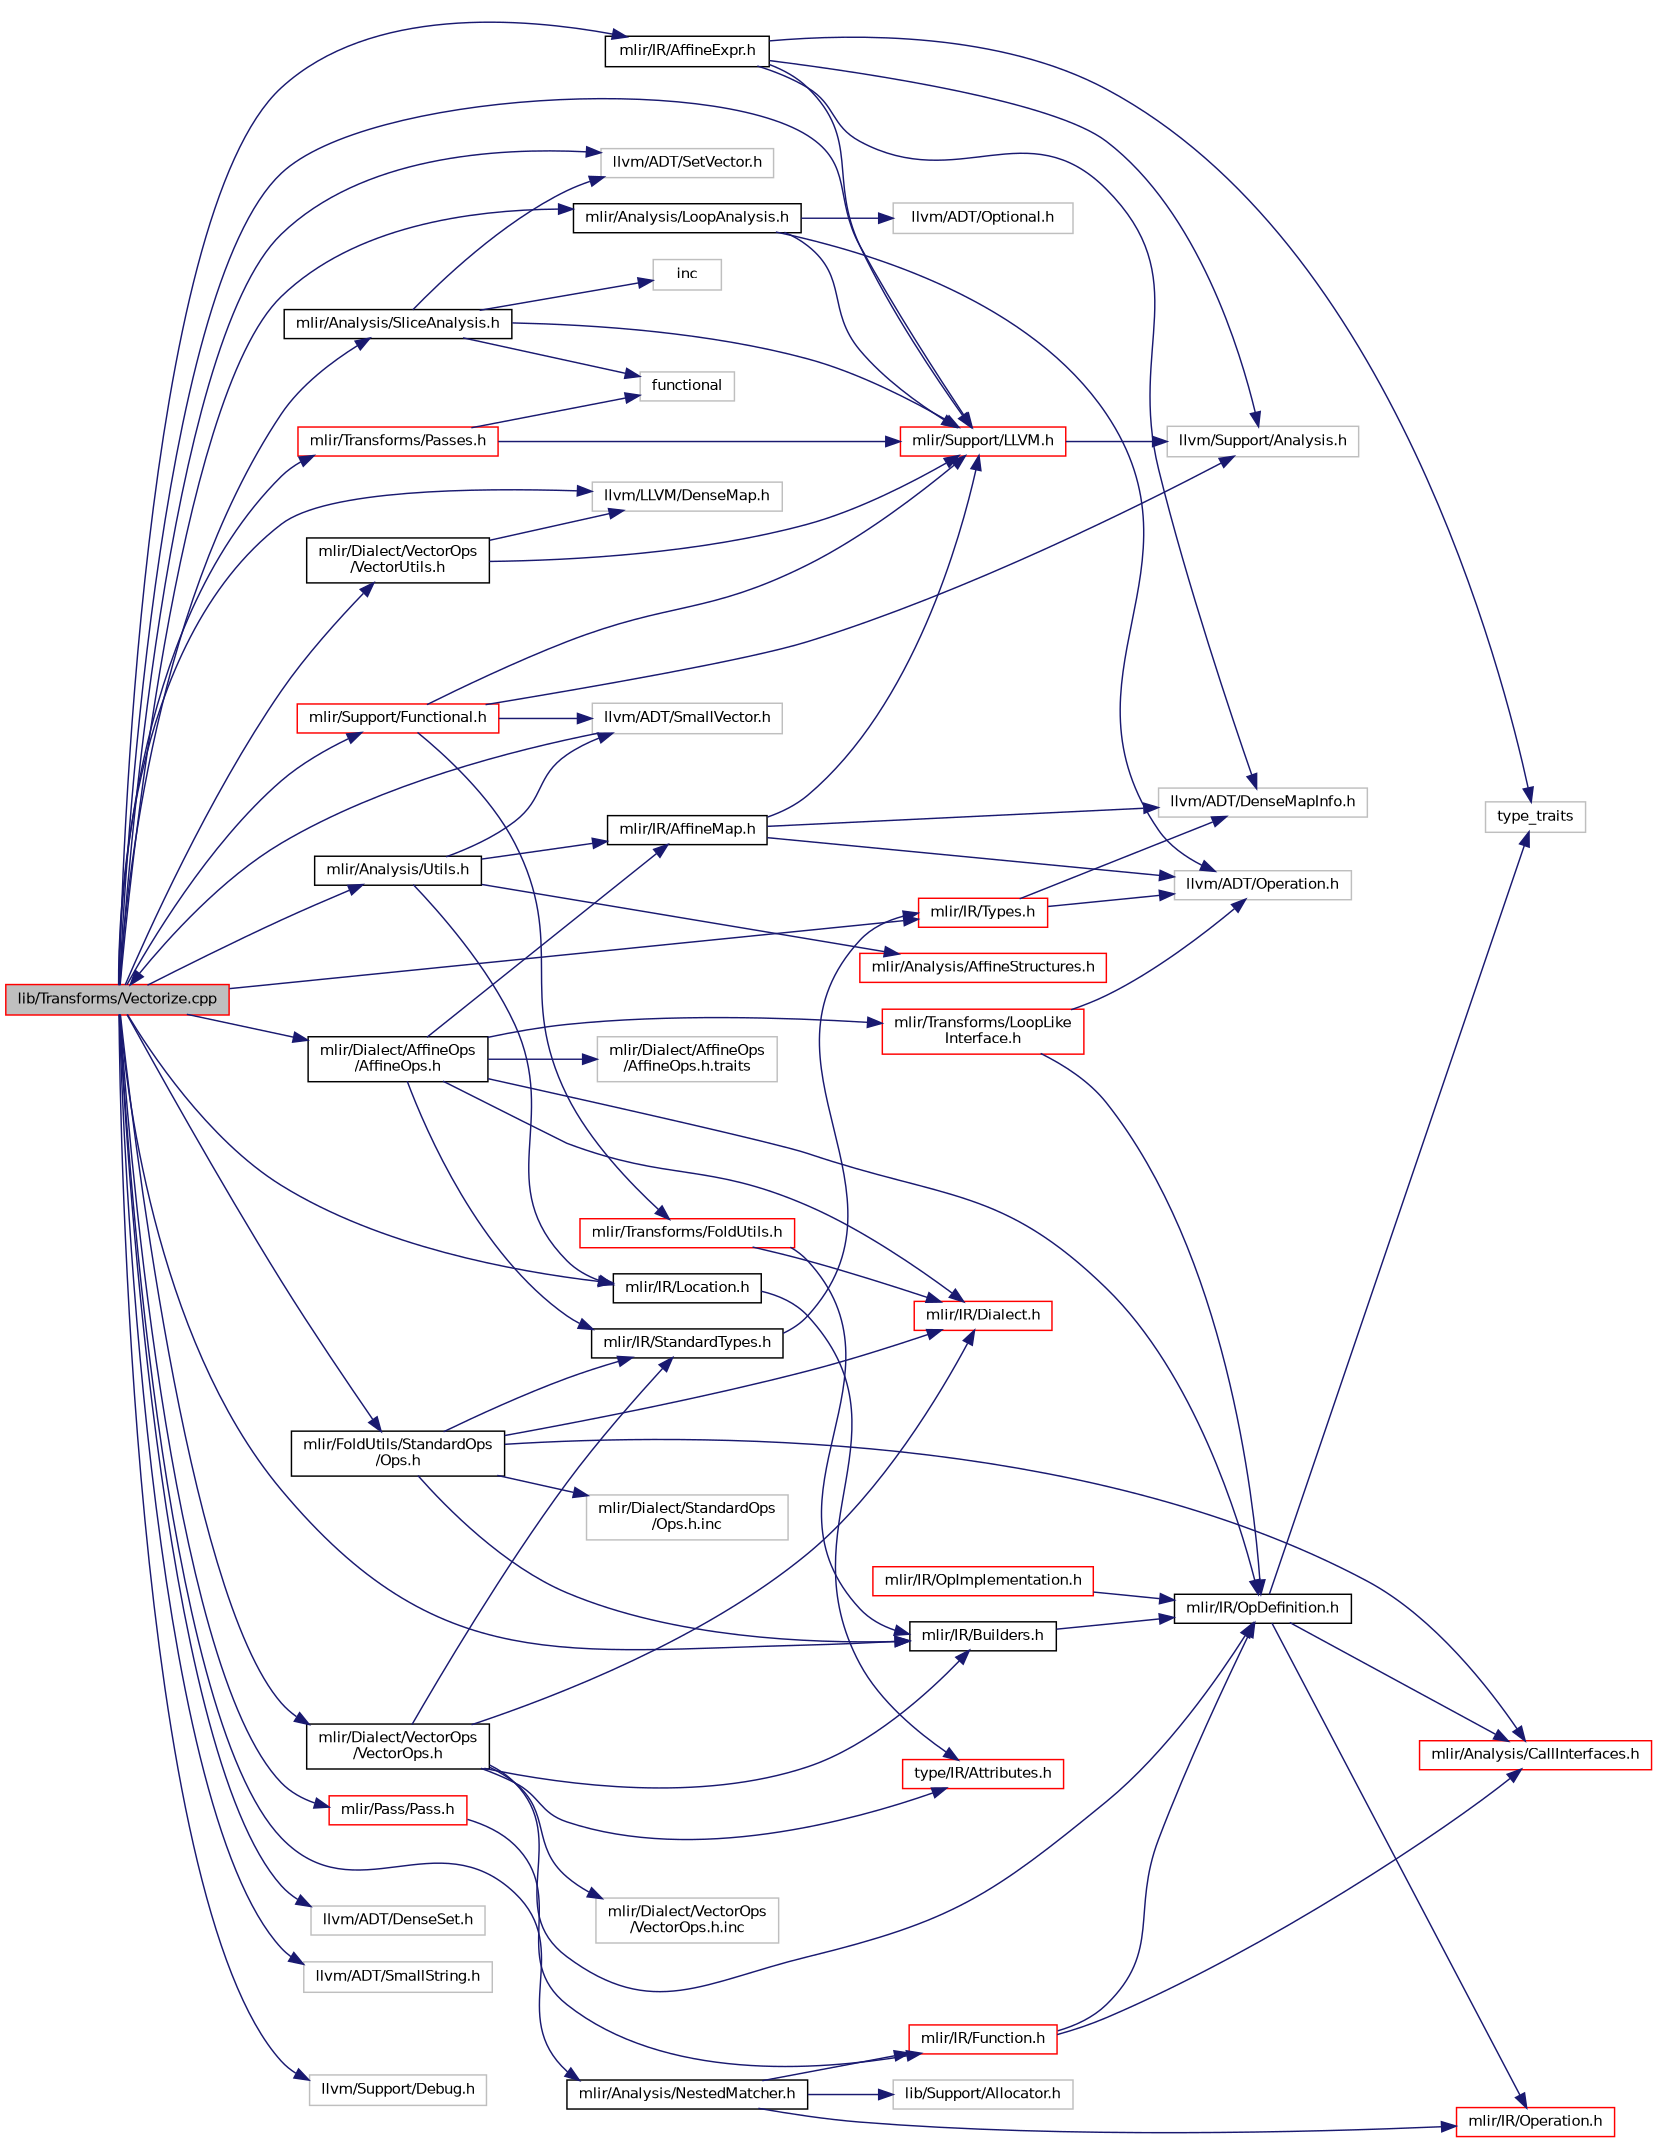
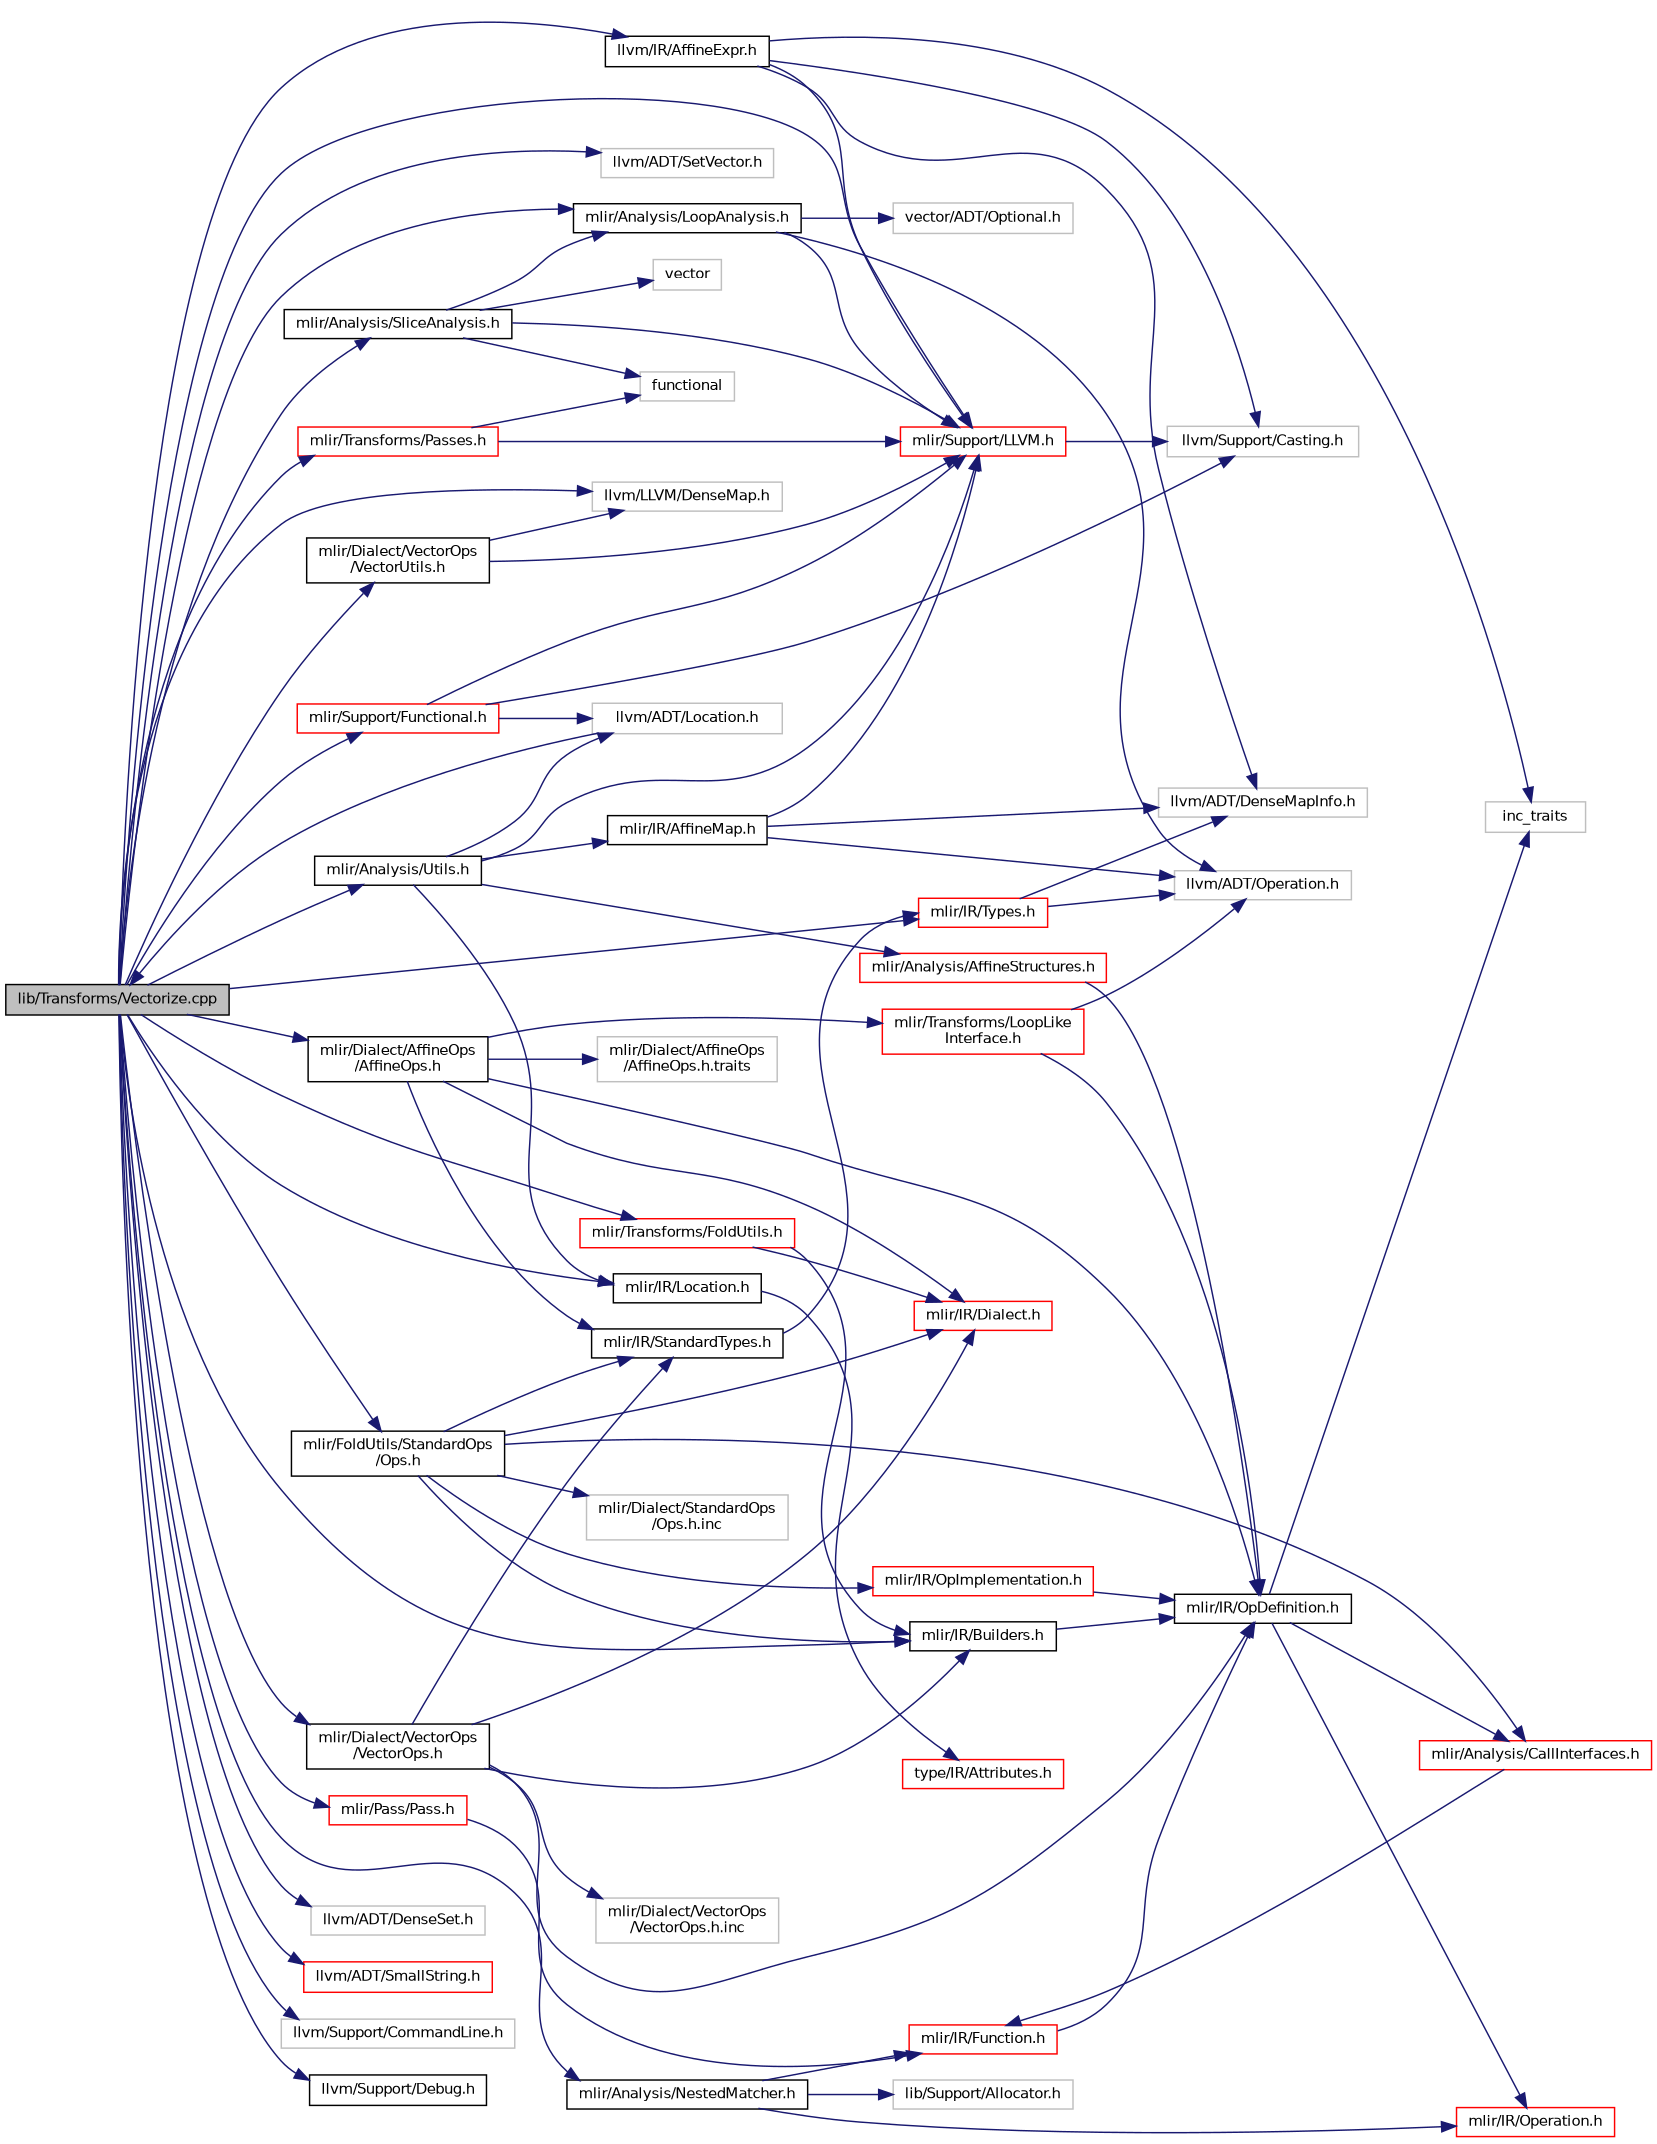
  digraph {
    rankdir=LR
    node [color=grey75 fontname=Helvetica fontsize=10 shape=record]
    edge [color=midnightblue fontname=Helvetica fontsize=10 labelfontname=Helvetica labelfontsize=10 style=solid]
-   n1 [color=red fillcolor=grey75 fontcolor=black height=0.2 label="lib/Transforms/Vectorize.cpp" style=filled width=0.4]
+   n1 [color=black fillcolor=grey75 fontcolor=black height=0.2 label="lib/Transforms/Vectorize.cpp" style=filled width=0.4]
    n2 [color=black height=0.2 label="mlir/Analysis/LoopAnalysis.h" width=0.4]
    n3 [color=red height=0.2 label="mlir/Support/LLVM.h" width=0.4]
    n4 [color=black height=0.2 label="mlir/Analysis/NestedMatcher.h" width=0.4]
    n5 [color=black height=0.2 label="mlir/Analysis/SliceAnalysis.h" width=0.4]
    n6 [height=0.2 label="llvm/ADT/SetVector.h" width=0.4]
    n7 [color=black height=0.2 label="mlir/Analysis/Utils.h" width=0.4]
-   n8 [color=black height=0.2 label="mlir/IR/AffineExpr.h" width=0.4]
+   n8 [color=black height=0.2 label="llvm/IR/AffineExpr.h" width=0.4]
    n9 [color=black height=0.2 label="mlir/IR/Location.h" width=0.4]
    n10 [color=black height=0.2 label="mlir/Dialect/AffineOps\l/AffineOps.h" width=0.4]
    n11 [color=black height=0.2 label="mlir/IR/Builders.h" width=0.4]
    n12 [color=red height=0.2 label="mlir/IR/Types.h" width=0.4]
    n13 [color=black height=0.2 label="mlir/FoldUtils/StandardOps\l/Ops.h" width=0.4]
    n14 [color=black height=0.2 label="mlir/Dialect/VectorOps\l/VectorOps.h" width=0.4]
    n15 [color=black height=0.2 label="mlir/Dialect/VectorOps\l/VectorUtils.h" width=0.4]
    n16 [height=0.2 label="llvm/LLVM/DenseMap.h" width=0.4]
    n17 [color=red height=0.2 label="mlir/Pass/Pass.h" width=0.4]
    n18 [color=red height=0.2 label="mlir/Support/Functional.h" width=0.4]
    n19 [color=red height=0.2 label="mlir/Transforms/FoldUtils.h" width=0.4]
    n20 [color=red height=0.2 label="mlir/Transforms/Passes.h" width=0.4]
    n21 [height=0.2 label="llvm/ADT/DenseSet.h" width=0.4]
-   n22 [height=0.2 label="llvm/ADT/SmallString.h" width=0.4]
-   n24 [height=0.2 label="llvm/Support/Debug.h" width=0.4]
+   n22 [color=red height=0.2 label="llvm/ADT/SmallString.h" width=0.4]
+   n23 [height=0.2 label="llvm/Support/CommandLine.h" width=0.4]
+   n24 [color=black height=0.2 label="llvm/Support/Debug.h" width=0.4]
    n25 [height=0.2 label="llvm/ADT/Operation.h" width=0.4]
-   n26 [height=0.2 label="llvm/ADT/Optional.h" width=0.4]
-   n27 [height=0.2 label="llvm/Support/Analysis.h" width=0.4]
+   n26 [height=0.2 label="vector/ADT/Optional.h" width=0.4]
+   n27 [height=0.2 label="llvm/Support/Casting.h" width=0.4]
    n28 [color=red height=0.2 label="mlir/IR/Function.h" width=0.4]
    n29 [color=red height=0.2 label="mlir/IR/Operation.h" width=0.4]
    n30 [height=0.2 label="lib/Support/Allocator.h" width=0.4]
    n31 [height=0.2 label=functional width=0.4]
-   n32 [height=0.2 label=inc width=0.4]
-   n33 [height=0.2 label="llvm/ADT/SmallVector.h" width=0.4]
+   n32 [height=0.2 label=vector width=0.4]
+   n33 [height=0.2 label="llvm/ADT/Location.h" width=0.4]
    n34 [color=red height=0.2 label="mlir/Analysis/AffineStructures.h" width=0.4]
    n35 [color=black height=0.2 label="mlir/IR/AffineMap.h" width=0.4]
-   n36 [height=0.2 label=type_traits width=0.4]
+   n36 [height=0.2 label=inc_traits width=0.4]
    n37 [height=0.2 label="llvm/ADT/DenseMapInfo.h" width=0.4]
    n38 [color=red height=0.2 label="type/IR/Attributes.h" width=0.4]
    n39 [color=black height=0.2 label="mlir/IR/OpDefinition.h" width=0.4]
    n40 [color=red height=0.2 label="mlir/IR/Dialect.h" width=0.4]
    n41 [color=black height=0.2 label="mlir/IR/StandardTypes.h" width=0.4]
    n42 [color=red height=0.2 label="mlir/Transforms/LoopLike\lInterface.h" width=0.4]
    n43 [height=0.2 label="mlir/Dialect/AffineOps\l/AffineOps.h.traits" width=0.4]
    n44 [color=red height=0.2 label="mlir/Analysis/CallInterfaces.h" width=0.4]
    n45 [color=red height=0.2 label="mlir/IR/OpImplementation.h" width=0.4]
    n46 [height=0.2 label="mlir/Dialect/StandardOps\l/Ops.h.inc" width=0.4]
    n47 [height=0.2 label="mlir/Dialect/VectorOps\l/VectorOps.h.inc" width=0.4]
    n1 -> n2
    n1 -> n3
    n1 -> n4
    n1 -> n5
    n1 -> n6
    n1 -> n7
    n1 -> n8
    n1 -> n9
    n1 -> n10
    n1 -> n11
    n1 -> n12
    n1 -> n13
    n1 -> n14
    n1 -> n15
    n1 -> n16
    n1 -> n17
    n1 -> n18
-   n18 -> n19
+   n1 -> n19
    n1 -> n20
    n1 -> n21
    n1 -> n22
+   n1 -> n23
    n1 -> n24
    n2 -> n3
    n2 -> n25
    n2 -> n26
    n3 -> n27
    n4 -> n28
    n4 -> n29
    n4 -> n30
    n5 -> n3
-   n5 -> n6
+   n5 -> n2
    n5 -> n31
    n5 -> n32
+   n7 -> n3
    n7 -> n9
    n7 -> n33
    n7 -> n34
    n7 -> n35
    n8 -> n3
    n8 -> n27
    n8 -> n36
    n8 -> n37
    n9 -> n38
-   n10 -> n35
    n10 -> n39
    n10 -> n40
    n10 -> n41
    n10 -> n42
    n10 -> n43
    n11 -> n39
    n12 -> n25
    n12 -> n37
    n13 -> n11
    n13 -> n40
    n13 -> n41
    n13 -> n44
+   n13 -> n45
    n13 -> n46
    n14 -> n11
-   n14 -> n38
    n14 -> n39
    n14 -> n40
    n14 -> n41
    n14 -> n47
    n15 -> n3
    n15 -> n16
    n17 -> n28
    n18 -> n3
    n18 -> n27
    n18 -> n33
    n19 -> n11
    n19 -> n40
    n20 -> n3
    n20 -> n31
    n28 -> n39
-   n28 -> n44
+   n44 -> n28
    n33 -> n1
+   n34 -> n39
    n35 -> n3
    n35 -> n25
    n35 -> n37
    n39 -> n29
    n39 -> n36
    n39 -> n44
    n41 -> n12
    n42 -> n25
    n42 -> n39
    n45 -> n39
  }
